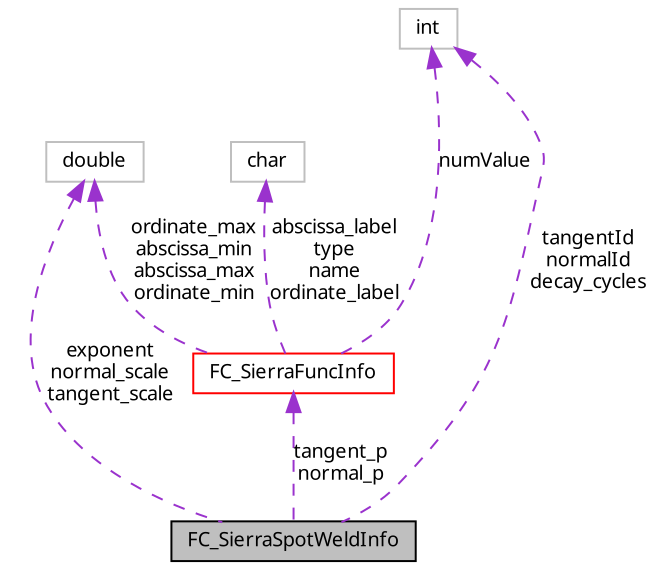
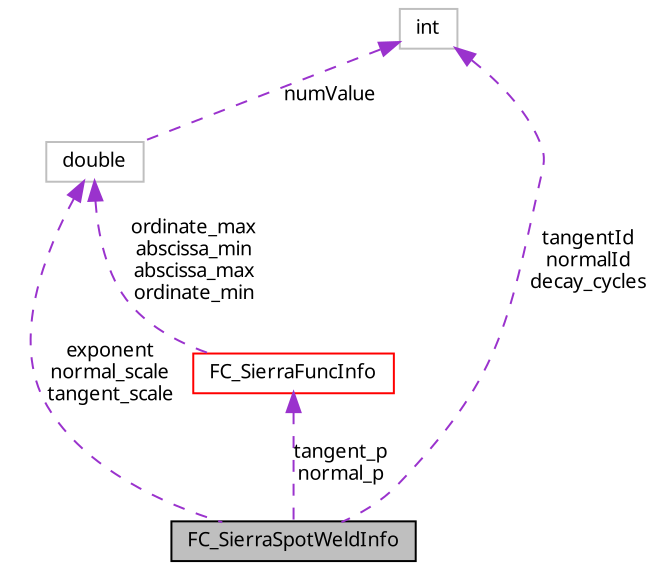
  digraph {
    node [color=grey75 fillcolor=white fontname="FreeSans.ttf" fontsize=10 shape=record style=filled]
    edge [color=darkorchid3 dir=back fontname="FreeSans.ttf" fontsize=10 labelfontname="FreeSans.ttf" labelfontsize=10 style=dashed]
    n1 [color=black fillcolor=grey75 fontcolor=black height=0.2 label=FC_SierraSpotWeldInfo width=0.4]
    n2 [height=0.2 label=double width=0.4]
    n3 [color=red height=0.2 label=FC_SierraFuncInfo width=0.4]
-   n4 [height=0.2 label=char width=0.4]
    n5 [height=0.2 label=int width=0.4]
    n2 -> n1 [label="exponent\nnormal_scale\ntangent_scale"]
    n2 -> n3 [label="ordinate_max\nabscissa_min\nabscissa_max\nordinate_min"]
    n3 -> n1 [label="tangent_p\nnormal_p"]
-   n4 -> n3 [label="abscissa_label\ntype\nname\nordinate_label"]
    n5 -> n1 [label="tangentId\nnormalId\ndecay_cycles"]
-   n5 -> n3 [label=numValue]
+   n5 -> n2 [label=numValue]
  }
